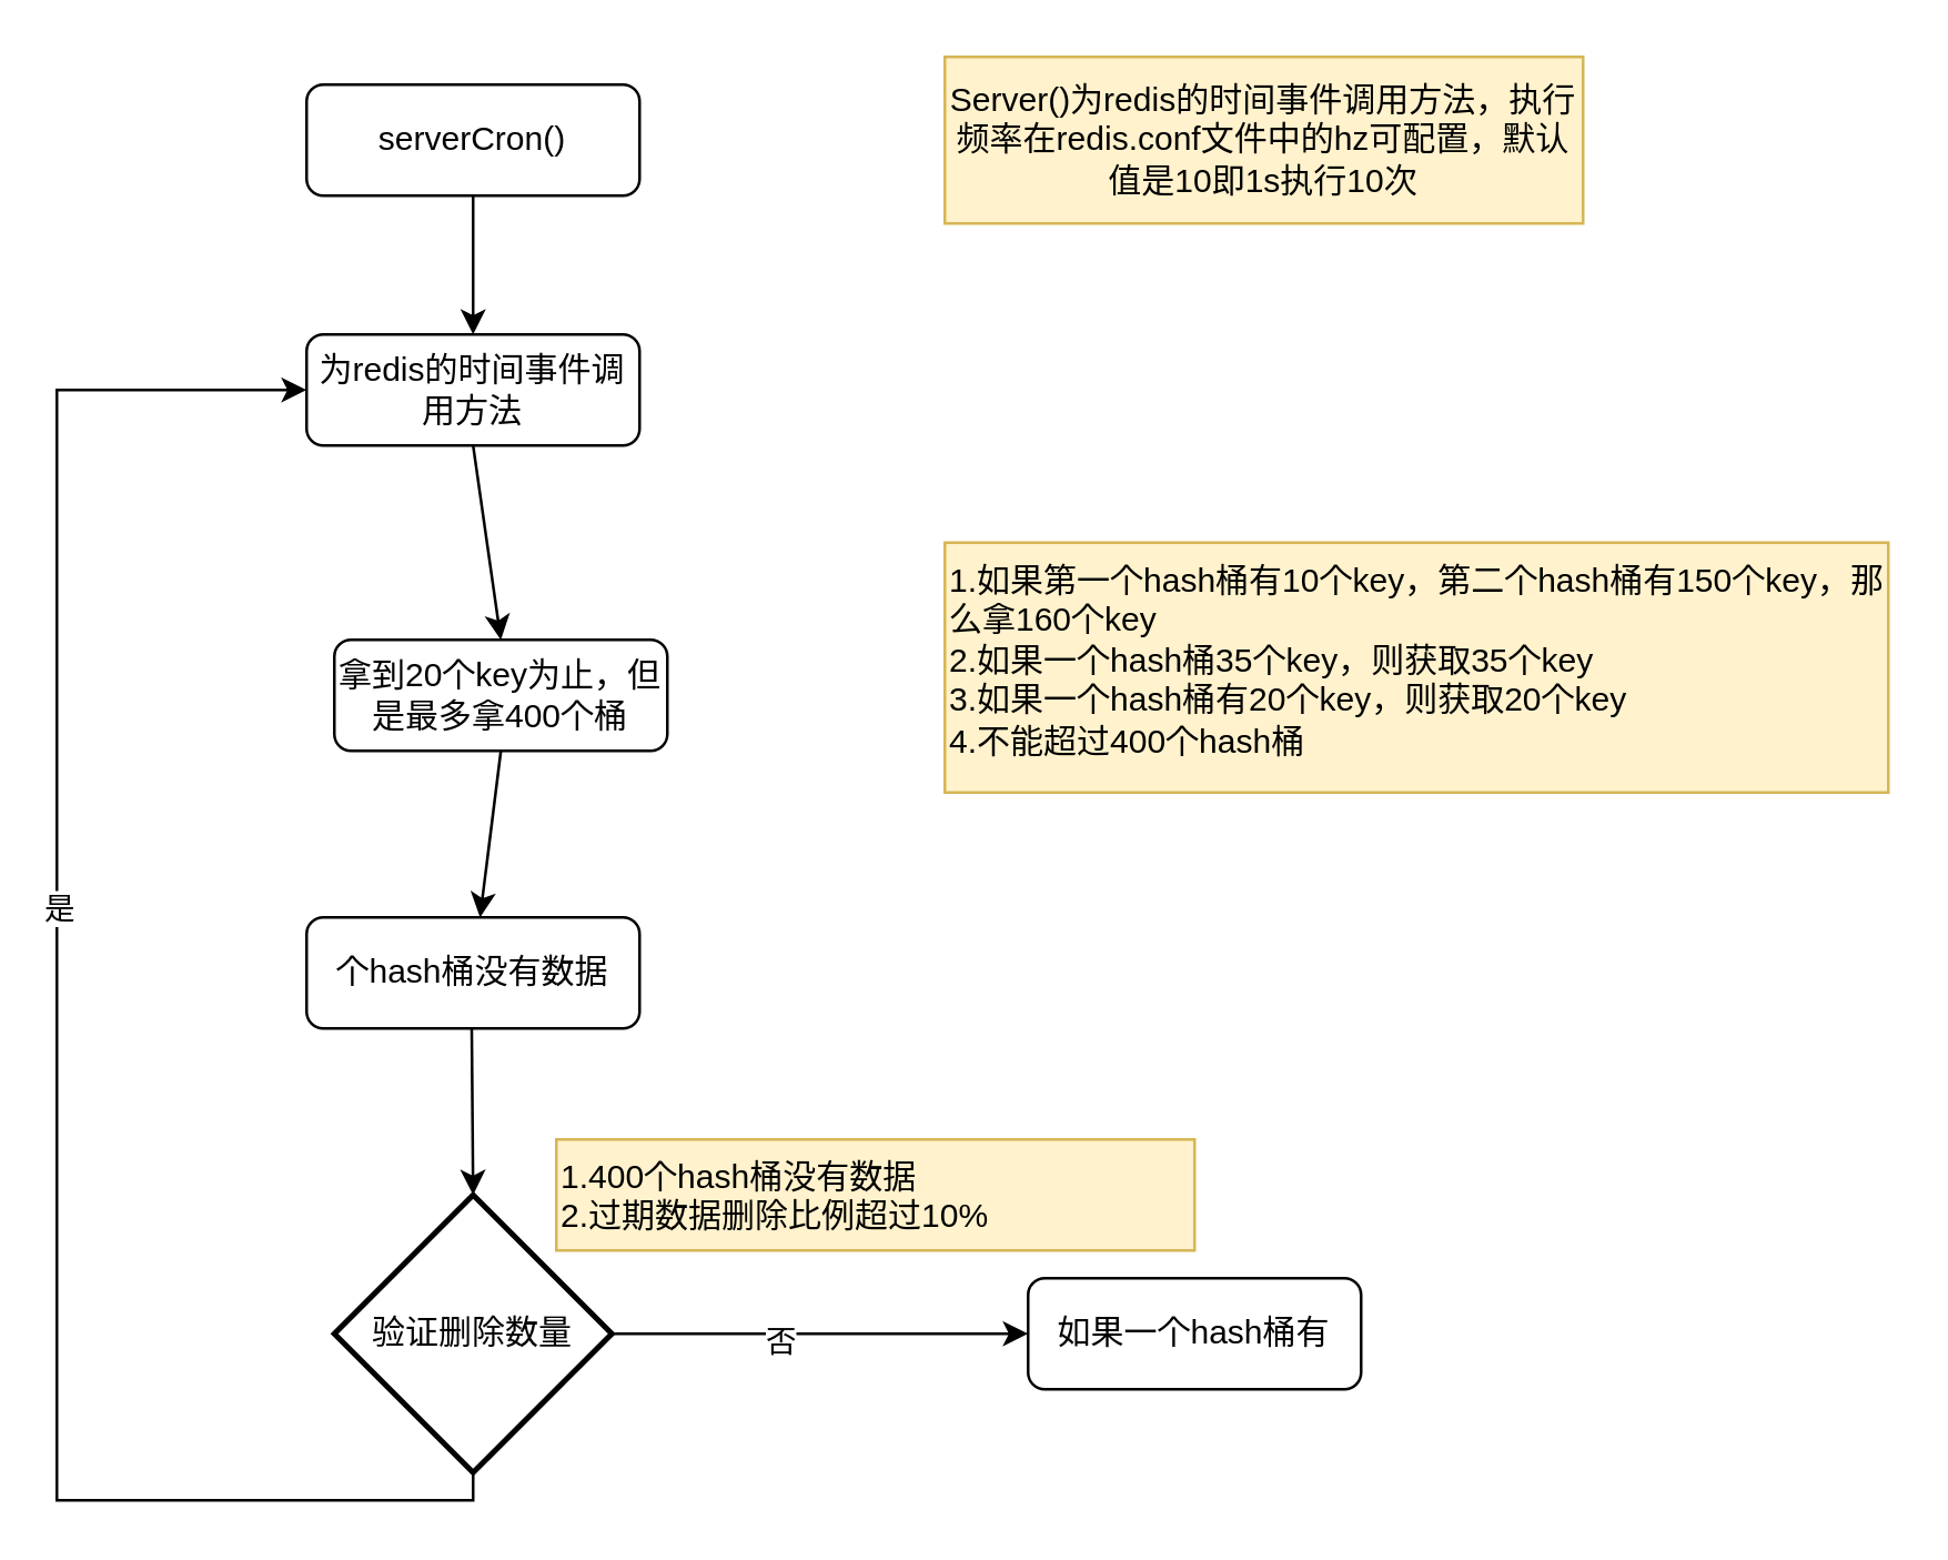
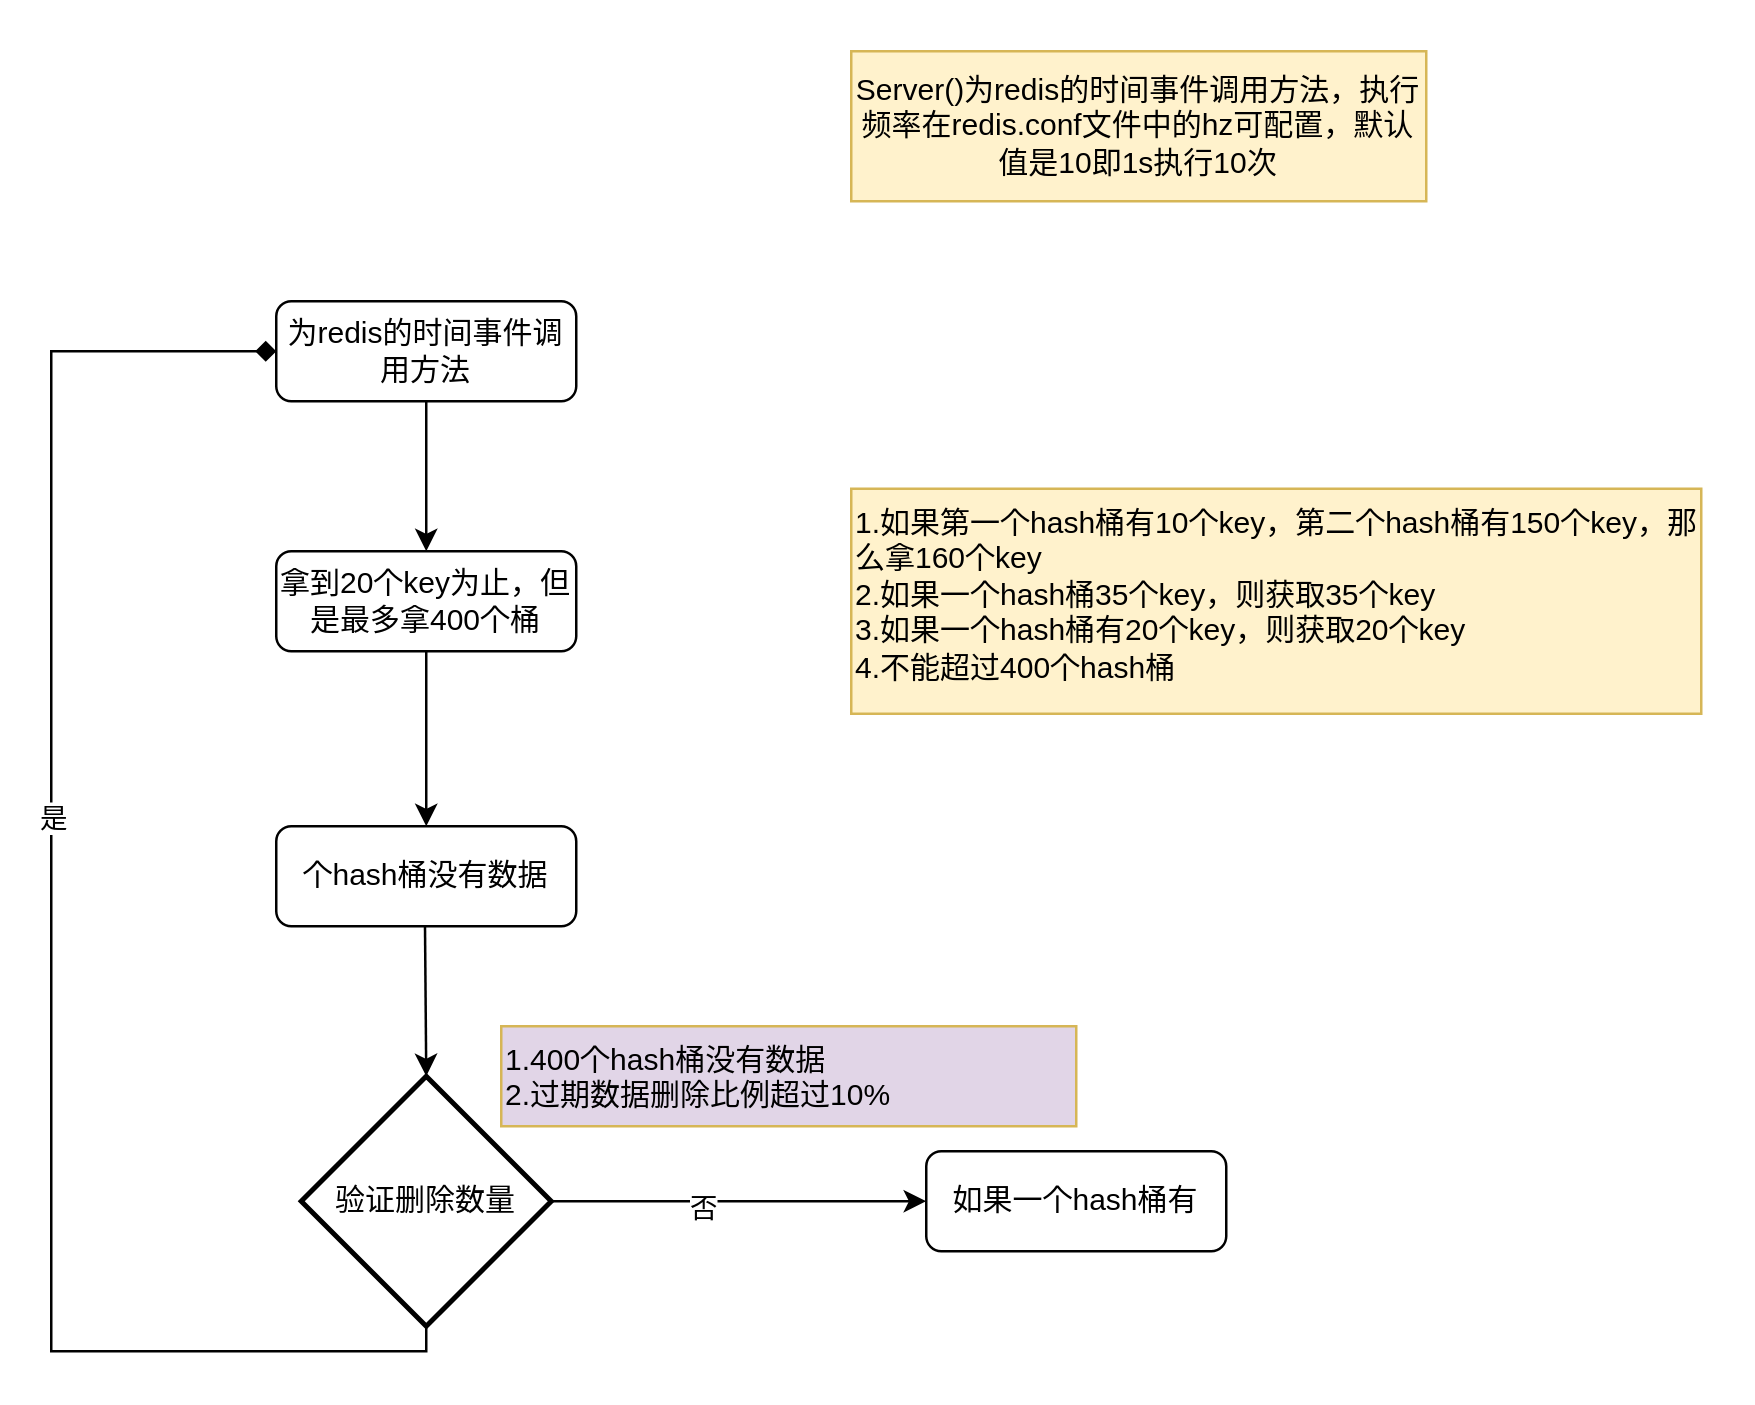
  <mxCell id="0" />
  <mxCell id="1" parent="0" />
- <mxCell id="2" value="serverCron()" style="rounded=1;whiteSpace=wrap;html=1;fontSize=12;glass=0;strokeWidth=1;shadow=0;" parent="1" vertex="1"><mxGeometry x="110" y="30" width="120" height="40" as="geometry" /></mxCell>
  <mxCell id="3" value="为redis的时间事件调用方法" style="rounded=1;whiteSpace=wrap;html=1;fontSize=12;glass=0;strokeWidth=1;shadow=0;" parent="1" vertex="1"><mxGeometry x="110" y="120" width="120" height="40" as="geometry" /></mxCell>
- <mxCell id="4" value="" style="endArrow=classic;html=1;rounded=0;exitX=0.5;exitY=1;exitDx=0;exitDy=0;entryX=0.5;entryY=0;entryDx=0;entryDy=0;" edge="1" parent="1" source="2" target="3"><mxGeometry width="50" height="50" relative="1" as="geometry"><mxPoint x="230" y="120" as="sourcePoint" /><mxPoint x="280" y="70" as="targetPoint" /></mxGeometry></mxCell>
  <mxCell id="5" value="Server()为redis的时间事件调用方法，执行频率在redis.conf文件中的hz可配置，默认值是10即1s执行10次" style="whiteSpace=wrap;html=1;fillColor=#fff2cc;strokeColor=#d6b656;" vertex="1" parent="1"><mxGeometry x="340" y="20" width="230" height="60" as="geometry" /></mxCell>
- <mxCell id="6" value="拿到20个key为止，但是最多拿400个桶" style="rounded=1;whiteSpace=wrap;html=1;fontSize=12;glass=0;strokeWidth=1;shadow=0;" vertex="1" parent="1"><mxGeometry x="120" y="230" width="120" height="40" as="geometry" /></mxCell>
+ <mxCell id="6" value="拿到20个key为止，但是最多拿400个桶" style="rounded=1;whiteSpace=wrap;html=1;fontSize=12;glass=0;strokeWidth=1;shadow=0;" vertex="1" parent="1"><mxGeometry x="110" y="220" width="120" height="40" as="geometry" /></mxCell>
  <mxCell id="7" value="" style="endArrow=classic;html=1;rounded=0;exitX=0.5;exitY=1;exitDx=0;exitDy=0;entryX=0.5;entryY=0;entryDx=0;entryDy=0;" edge="1" parent="1" source="3" target="6"><mxGeometry width="50" height="50" relative="1" as="geometry"><mxPoint x="160" y="220" as="sourcePoint" /><mxPoint x="210" y="170" as="targetPoint" /></mxGeometry></mxCell>
  <mxCell id="8" value="个hash桶没有数据" style="rounded=1;whiteSpace=wrap;html=1;fontSize=12;glass=0;strokeWidth=1;shadow=0;" vertex="1" parent="1"><mxGeometry x="110" y="330" width="120" height="40" as="geometry" /></mxCell>
  <mxCell id="9" value="" style="endArrow=classic;html=1;rounded=0;exitX=0.5;exitY=1;exitDx=0;exitDy=0;" edge="1" parent="1" source="6" target="8"><mxGeometry width="50" height="50" relative="1" as="geometry"><mxPoint x="170" y="310" as="sourcePoint" /><mxPoint x="220" y="260" as="targetPoint" /></mxGeometry></mxCell>
  <mxCell id="10" value="验证删除数量" style="strokeWidth=2;html=1;shape=mxgraph.flowchart.decision;whiteSpace=wrap;" vertex="1" parent="1"><mxGeometry x="120" y="430" width="100" height="100" as="geometry" /></mxCell>
  <mxCell id="11" value="" style="endArrow=classic;html=1;rounded=0;exitX=0.5;exitY=1;exitDx=0;exitDy=0;" edge="1" parent="1"><mxGeometry width="50" height="50" relative="1" as="geometry"><mxPoint x="169.5" y="370" as="sourcePoint" /><mxPoint x="170" y="430" as="targetPoint" /></mxGeometry></mxCell>
- <mxCell id="12" value="" style="endArrow=classic;html=1;rounded=0;edgeStyle=orthogonalEdgeStyle;exitX=0.5;exitY=1;exitDx=0;exitDy=0;exitPerimeter=0;entryX=0;entryY=0.5;entryDx=0;entryDy=0;" edge="1" parent="1" source="10" target="3"><mxGeometry width="50" height="50" relative="1" as="geometry"><mxPoint x="260" y="580" as="sourcePoint" /><mxPoint x="90" y="140" as="targetPoint" /><Array as="points"><mxPoint x="170" y="540" /><mxPoint x="20" y="540" /><mxPoint x="20" y="140" /></Array></mxGeometry></mxCell>
+ <mxCell id="12" value="" style="endArrow=diamond;html=1;rounded=0;edgeStyle=orthogonalEdgeStyle;exitX=0.5;exitY=1;exitDx=0;exitDy=0;exitPerimeter=0;entryX=0;entryY=0.5;entryDx=0;entryDy=0;" edge="1" parent="1" source="10" target="3"><mxGeometry width="50" height="50" relative="1" as="geometry"><mxPoint x="260" y="580" as="sourcePoint" /><mxPoint x="90" y="140" as="targetPoint" /><Array as="points"><mxPoint x="170" y="540" /><mxPoint x="20" y="540" /><mxPoint x="20" y="140" /></Array></mxGeometry></mxCell>
  <mxCell id="13" value="是" style="edgeLabel;html=1;align=center;verticalAlign=middle;resizable=0;points=[];" vertex="1" connectable="0" parent="12"><mxGeometry x="0.155" relative="1" as="geometry"><mxPoint y="1" as="offset" /></mxGeometry></mxCell>
  <mxCell id="14" value="" style="endArrow=classic;html=1;rounded=0;exitX=1;exitY=0.5;exitDx=0;exitDy=0;exitPerimeter=0;" edge="1" parent="1" source="10"><mxGeometry width="50" height="50" relative="1" as="geometry"><mxPoint x="290" y="500" as="sourcePoint" /><mxPoint x="370" y="480" as="targetPoint" /></mxGeometry></mxCell>
  <mxCell id="15" value="否" style="edgeLabel;html=1;align=center;verticalAlign=middle;resizable=0;points=[];" vertex="1" connectable="0" parent="14"><mxGeometry x="-0.2" y="-1" relative="1" as="geometry"><mxPoint y="1" as="offset" /></mxGeometry></mxCell>
  <mxCell id="16" value="如果一个hash桶有" style="rounded=1;whiteSpace=wrap;html=1;fontSize=12;glass=0;strokeWidth=1;shadow=0;" vertex="1" parent="1"><mxGeometry x="370" y="460" width="120" height="40" as="geometry" /></mxCell>
  <mxCell id="17" value="1.如果第一个hash桶有10个key，第二个hash桶有150个key，&lt;span style=&quot;background-color: initial;&quot;&gt;那么拿160个key&lt;/span&gt;&lt;div&gt;2.如果一个hash桶35个key，则获取35个key&lt;/div&gt;&lt;div&gt;3.如果一个hash桶有20个key，则获取20个key&lt;/div&gt;&lt;div&gt;4.不能超过400个hash桶&lt;/div&gt;" style="whiteSpace=wrap;html=1;fillColor=#fff2cc;strokeColor=#d6b656;align=left;horizontal=1;verticalAlign=top;" vertex="1" parent="1"><mxGeometry x="340" y="195" width="340" height="90" as="geometry" /></mxCell>
- <mxCell id="18" value="1.400个hash桶没有数据&lt;div&gt;2.过期数据删除比例超过10%&lt;/div&gt;" style="whiteSpace=wrap;html=1;fillColor=#fff2cc;strokeColor=#d6b656;align=left;verticalAlign=top;" vertex="1" parent="1"><mxGeometry x="200" y="410" width="230" height="40" as="geometry" /></mxCell>
+ <mxCell id="18" value="1.400个hash桶没有数据&lt;div&gt;2.过期数据删除比例超过10%&lt;/div&gt;" style="whiteSpace=wrap;html=1;fillColor=#e1d5e7;strokeColor=#d6b656;align=left;verticalAlign=top;" vertex="1" parent="1"><mxGeometry x="200" y="410" width="230" height="40" as="geometry" /></mxCell>
